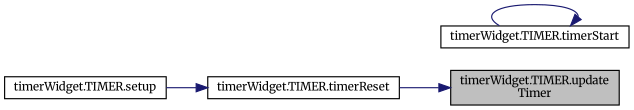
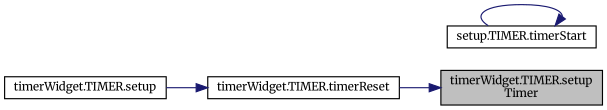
  digraph {
    fontname=Merriweather
    rankdir=RL
    node [color=black fillcolor=white fontname=Merriweather fontsize=10 shape=record style=filled]
    edge [color=midnightblue dir=back fontname=Merriweather fontsize=10 labelfontname=Helvetica labelfontsize=10 style=solid]
-   n1 [fillcolor=grey75 fontcolor=black height=0.2 label="timerWidget.TIMER.update\lTimer" width=0.4]
+   n1 [fillcolor=grey75 fontcolor=black height=0.2 label="timerWidget.TIMER.setup\lTimer" width=0.4]
    n2 [height=0.2 label="timerWidget.TIMER.timerReset" width=0.4]
    n3 [height=0.2 label="timerWidget.TIMER.setup" width=0.4]
-   n4 [height=0.2 label="timerWidget.TIMER.timerStart" width=0.4]
+   n4 [height=0.2 label="setup.TIMER.timerStart" width=0.4]
    n1 -> n2
    n2 -> n3
    n4 -> n4
  }
